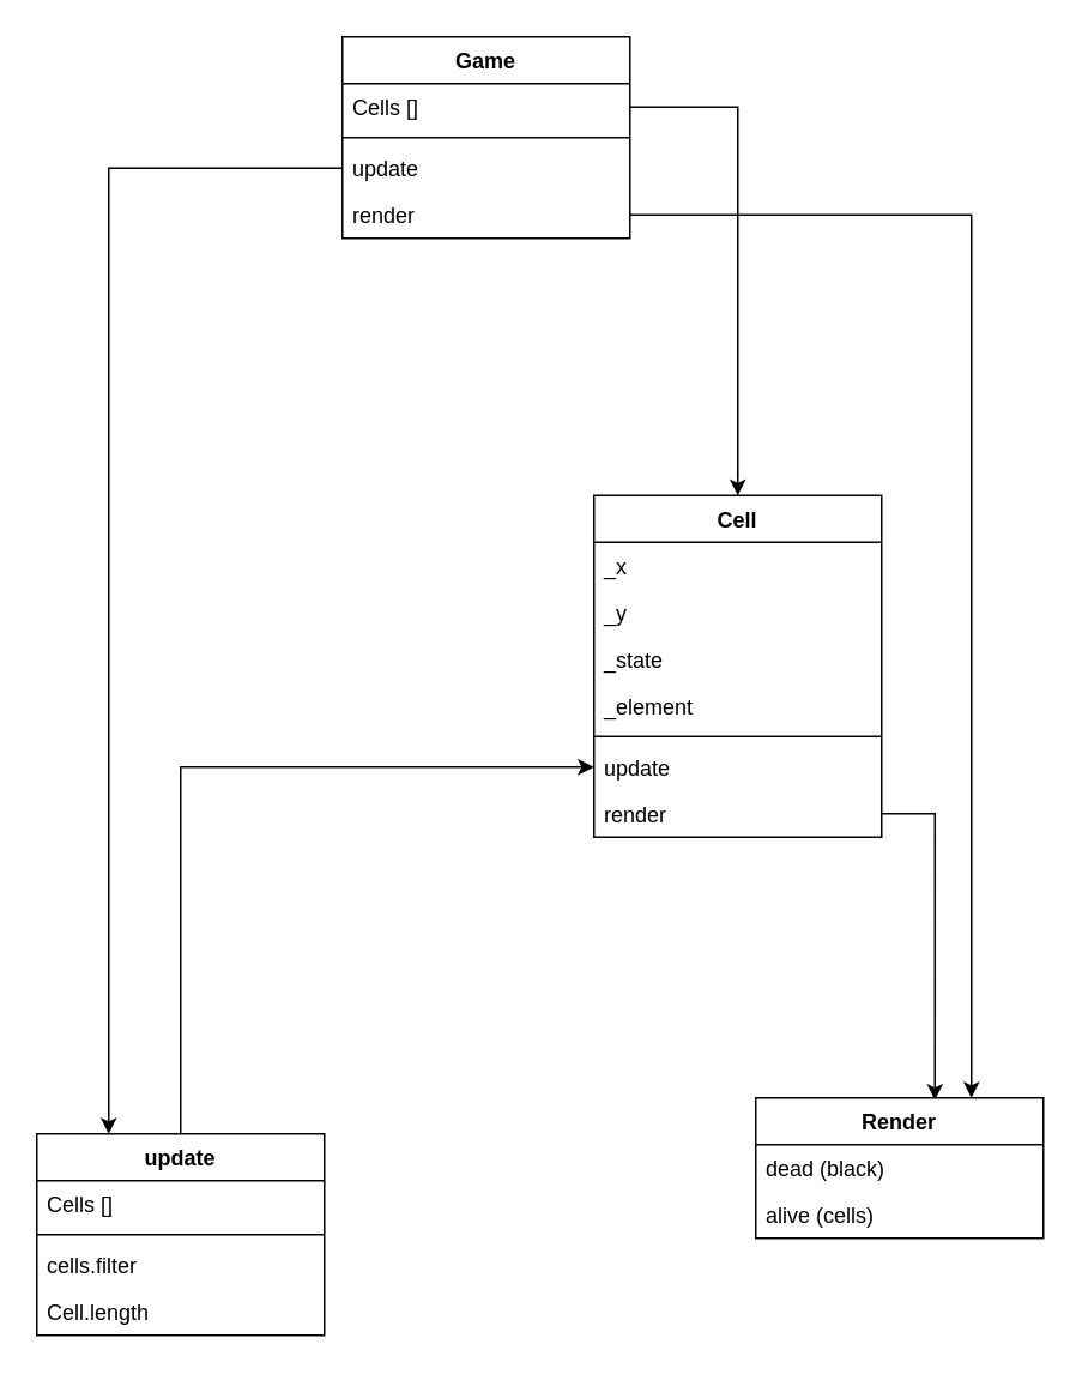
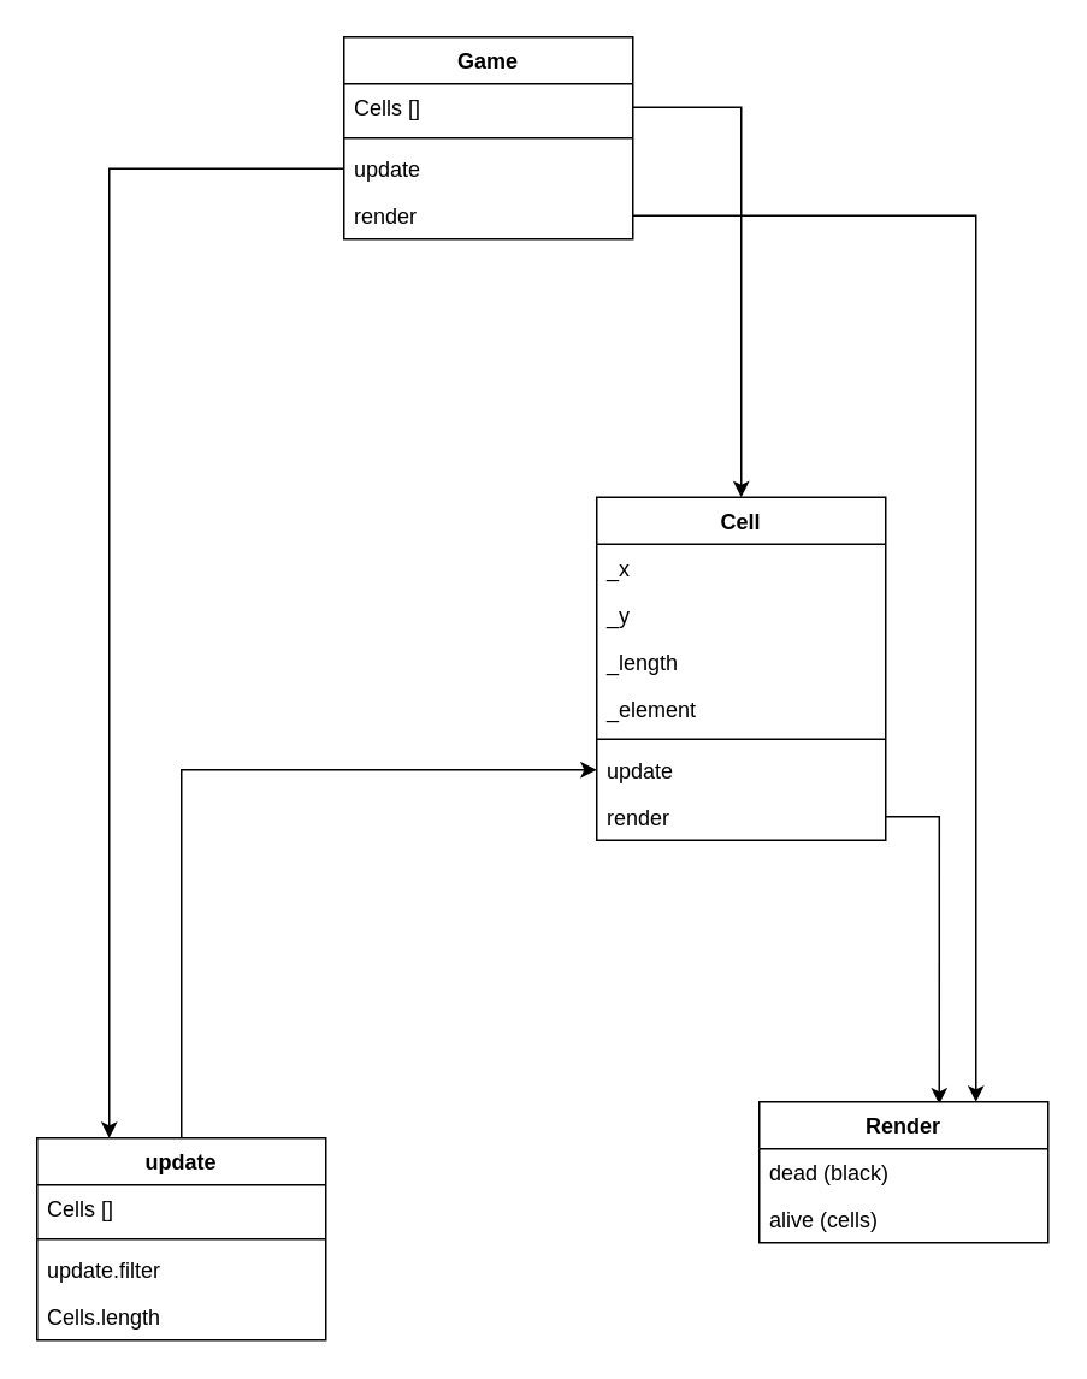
  <mxCell id="0" />
  <mxCell id="1" parent="0" />
  <mxCell id="2" style="edgeStyle=orthogonalEdgeStyle;rounded=0;orthogonalLoop=1;jettySize=auto;html=1;exitX=1;exitY=0.5;exitDx=0;exitDy=0;entryX=0.5;entryY=0;entryDx=0;entryDy=0;" edge="1" parent="1" source="4" target="8"><mxGeometry relative="1" as="geometry"><mxPoint x="480" y="59" as="sourcePoint" /><mxPoint x="426" y="243" as="targetPoint" /></mxGeometry></mxCell>
  <mxCell id="3" value="Game" style="swimlane;fontStyle=1;align=center;verticalAlign=top;childLayout=stackLayout;horizontal=1;startSize=26;horizontalStack=0;resizeParent=1;resizeParentMax=0;resizeLast=0;collapsible=1;marginBottom=0;" vertex="1" parent="1"><mxGeometry x="190" y="20" width="160" height="112" as="geometry" /></mxCell>
  <mxCell id="4" value="Cells []" style="text;strokeColor=none;fillColor=none;align=left;verticalAlign=top;spacingLeft=4;spacingRight=4;overflow=hidden;rotatable=0;points=[[0,0.5],[1,0.5]];portConstraint=eastwest;" vertex="1" parent="3"><mxGeometry y="26" width="160" height="26" as="geometry" /></mxCell>
  <mxCell id="5" value="" style="line;strokeWidth=1;fillColor=none;align=left;verticalAlign=middle;spacingTop=-1;spacingLeft=3;spacingRight=3;rotatable=0;labelPosition=right;points=[];portConstraint=eastwest;" vertex="1" parent="3"><mxGeometry y="52" width="160" height="8" as="geometry" /></mxCell>
  <mxCell id="6" value="update" style="text;strokeColor=none;fillColor=none;align=left;verticalAlign=top;spacingLeft=4;spacingRight=4;overflow=hidden;rotatable=0;points=[[0,0.5],[1,0.5]];portConstraint=eastwest;" vertex="1" parent="3"><mxGeometry y="60" width="160" height="26" as="geometry" /></mxCell>
  <mxCell id="7" value="render" style="text;strokeColor=none;fillColor=none;align=left;verticalAlign=top;spacingLeft=4;spacingRight=4;overflow=hidden;rotatable=0;points=[[0,0.5],[1,0.5]];portConstraint=eastwest;" vertex="1" parent="3"><mxGeometry y="86" width="160" height="26" as="geometry" /></mxCell>
  <mxCell id="8" value="Cell" style="swimlane;fontStyle=1;align=center;verticalAlign=top;childLayout=stackLayout;horizontal=1;startSize=26;horizontalStack=0;resizeParent=1;resizeParentMax=0;resizeLast=0;collapsible=1;marginBottom=0;" vertex="1" parent="1"><mxGeometry x="330" y="275" width="160" height="190" as="geometry" /></mxCell>
  <mxCell id="9" value="_x" style="text;strokeColor=none;fillColor=none;align=left;verticalAlign=top;spacingLeft=4;spacingRight=4;overflow=hidden;rotatable=0;points=[[0,0.5],[1,0.5]];portConstraint=eastwest;" vertex="1" parent="8"><mxGeometry y="26" width="160" height="26" as="geometry" /></mxCell>
  <mxCell id="10" value="_y" style="text;strokeColor=none;fillColor=none;align=left;verticalAlign=top;spacingLeft=4;spacingRight=4;overflow=hidden;rotatable=0;points=[[0,0.5],[1,0.5]];portConstraint=eastwest;" vertex="1" parent="8"><mxGeometry y="52" width="160" height="26" as="geometry" /></mxCell>
- <mxCell id="11" value="_state" style="text;strokeColor=none;fillColor=none;align=left;verticalAlign=top;spacingLeft=4;spacingRight=4;overflow=hidden;rotatable=0;points=[[0,0.5],[1,0.5]];portConstraint=eastwest;" vertex="1" parent="8"><mxGeometry y="78" width="160" height="26" as="geometry" /></mxCell>
+ <mxCell id="11" value="_length" style="text;strokeColor=none;fillColor=none;align=left;verticalAlign=top;spacingLeft=4;spacingRight=4;overflow=hidden;rotatable=0;points=[[0,0.5],[1,0.5]];portConstraint=eastwest;" vertex="1" parent="8"><mxGeometry y="78" width="160" height="26" as="geometry" /></mxCell>
  <mxCell id="12" value="_element" style="text;strokeColor=none;fillColor=none;align=left;verticalAlign=top;spacingLeft=4;spacingRight=4;overflow=hidden;rotatable=0;points=[[0,0.5],[1,0.5]];portConstraint=eastwest;" vertex="1" parent="8"><mxGeometry y="104" width="160" height="26" as="geometry" /></mxCell>
  <mxCell id="13" value="" style="line;strokeWidth=1;fillColor=none;align=left;verticalAlign=middle;spacingTop=-1;spacingLeft=3;spacingRight=3;rotatable=0;labelPosition=right;points=[];portConstraint=eastwest;" vertex="1" parent="8"><mxGeometry y="130" width="160" height="8" as="geometry" /></mxCell>
  <mxCell id="14" value="update" style="text;strokeColor=none;fillColor=none;align=left;verticalAlign=top;spacingLeft=4;spacingRight=4;overflow=hidden;rotatable=0;points=[[0,0.5],[1,0.5]];portConstraint=eastwest;" vertex="1" parent="8"><mxGeometry y="138" width="160" height="26" as="geometry" /></mxCell>
  <mxCell id="15" value="render" style="text;strokeColor=none;fillColor=none;align=left;verticalAlign=top;spacingLeft=4;spacingRight=4;overflow=hidden;rotatable=0;points=[[0,0.5],[1,0.5]];portConstraint=eastwest;" vertex="1" parent="8"><mxGeometry y="164" width="160" height="26" as="geometry" /></mxCell>
  <mxCell id="16" style="edgeStyle=orthogonalEdgeStyle;rounded=0;orthogonalLoop=1;jettySize=auto;html=1;exitX=0.5;exitY=0;exitDx=0;exitDy=0;" edge="1" parent="1" source="17" target="14"><mxGeometry relative="1" as="geometry" /></mxCell>
  <mxCell id="17" value="update" style="swimlane;fontStyle=1;align=center;verticalAlign=top;childLayout=stackLayout;horizontal=1;startSize=26;horizontalStack=0;resizeParent=1;resizeParentMax=0;resizeLast=0;collapsible=1;marginBottom=0;" vertex="1" parent="1"><mxGeometry x="20" y="630" width="160" height="112" as="geometry" /></mxCell>
  <mxCell id="18" value="Cells []" style="text;strokeColor=none;fillColor=none;align=left;verticalAlign=top;spacingLeft=4;spacingRight=4;overflow=hidden;rotatable=0;points=[[0,0.5],[1,0.5]];portConstraint=eastwest;" vertex="1" parent="17"><mxGeometry y="26" width="160" height="26" as="geometry" /></mxCell>
  <mxCell id="19" value="" style="line;strokeWidth=1;fillColor=none;align=left;verticalAlign=middle;spacingTop=-1;spacingLeft=3;spacingRight=3;rotatable=0;labelPosition=right;points=[];portConstraint=eastwest;" vertex="1" parent="17"><mxGeometry y="52" width="160" height="8" as="geometry" /></mxCell>
- <mxCell id="20" value="cells.filter" style="text;strokeColor=none;fillColor=none;align=left;verticalAlign=top;spacingLeft=4;spacingRight=4;overflow=hidden;rotatable=0;points=[[0,0.5],[1,0.5]];portConstraint=eastwest;" vertex="1" parent="17"><mxGeometry y="60" width="160" height="26" as="geometry" /></mxCell>
- <mxCell id="21" value="Cell.length" style="text;strokeColor=none;fillColor=none;align=left;verticalAlign=top;spacingLeft=4;spacingRight=4;overflow=hidden;rotatable=0;points=[[0,0.5],[1,0.5]];portConstraint=eastwest;" vertex="1" parent="17"><mxGeometry y="86" width="160" height="26" as="geometry" /></mxCell>
+ <mxCell id="20" value="update.filter" style="text;strokeColor=none;fillColor=none;align=left;verticalAlign=top;spacingLeft=4;spacingRight=4;overflow=hidden;rotatable=0;points=[[0,0.5],[1,0.5]];portConstraint=eastwest;" vertex="1" parent="17"><mxGeometry y="60" width="160" height="26" as="geometry" /></mxCell>
+ <mxCell id="21" value="Cells.length" style="text;strokeColor=none;fillColor=none;align=left;verticalAlign=top;spacingLeft=4;spacingRight=4;overflow=hidden;rotatable=0;points=[[0,0.5],[1,0.5]];portConstraint=eastwest;" vertex="1" parent="17"><mxGeometry y="86" width="160" height="26" as="geometry" /></mxCell>
  <mxCell id="22" style="edgeStyle=orthogonalEdgeStyle;rounded=0;orthogonalLoop=1;jettySize=auto;html=1;entryX=0.623;entryY=0.016;entryDx=0;entryDy=0;entryPerimeter=0;exitX=1;exitY=0.5;exitDx=0;exitDy=0;" edge="1" parent="1" source="15" target="23"><mxGeometry relative="1" as="geometry"><mxPoint x="520" y="600" as="targetPoint" /></mxGeometry></mxCell>
  <mxCell id="23" value="Render" style="swimlane;fontStyle=1;align=center;verticalAlign=top;childLayout=stackLayout;horizontal=1;startSize=26;horizontalStack=0;resizeParent=1;resizeParentMax=0;resizeLast=0;collapsible=1;marginBottom=0;" vertex="1" parent="1"><mxGeometry x="420" y="610" width="160" height="78" as="geometry" /></mxCell>
  <mxCell id="24" value="dead (black)" style="text;strokeColor=none;fillColor=none;align=left;verticalAlign=top;spacingLeft=4;spacingRight=4;overflow=hidden;rotatable=0;points=[[0,0.5],[1,0.5]];portConstraint=eastwest;" vertex="1" parent="23"><mxGeometry y="26" width="160" height="26" as="geometry" /></mxCell>
  <mxCell id="25" value="alive (cells)" style="text;strokeColor=none;fillColor=none;align=left;verticalAlign=top;spacingLeft=4;spacingRight=4;overflow=hidden;rotatable=0;points=[[0,0.5],[1,0.5]];portConstraint=eastwest;" vertex="1" parent="23"><mxGeometry y="52" width="160" height="26" as="geometry" /></mxCell>
  <mxCell id="26" style="edgeStyle=orthogonalEdgeStyle;rounded=0;orthogonalLoop=1;jettySize=auto;html=1;exitX=0;exitY=0.5;exitDx=0;exitDy=0;entryX=0.25;entryY=0;entryDx=0;entryDy=0;" edge="1" parent="1" source="6" target="17"><mxGeometry relative="1" as="geometry"><mxPoint x="130" y="530" as="targetPoint" /></mxGeometry></mxCell>
  <mxCell id="27" style="edgeStyle=orthogonalEdgeStyle;rounded=0;orthogonalLoop=1;jettySize=auto;html=1;exitX=1;exitY=0.5;exitDx=0;exitDy=0;entryX=0.75;entryY=0;entryDx=0;entryDy=0;" edge="1" parent="1" source="7" target="23"><mxGeometry relative="1" as="geometry" /></mxCell>
